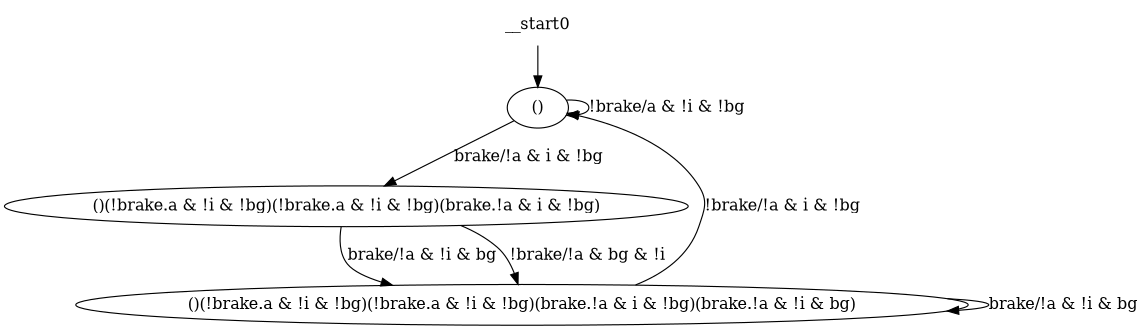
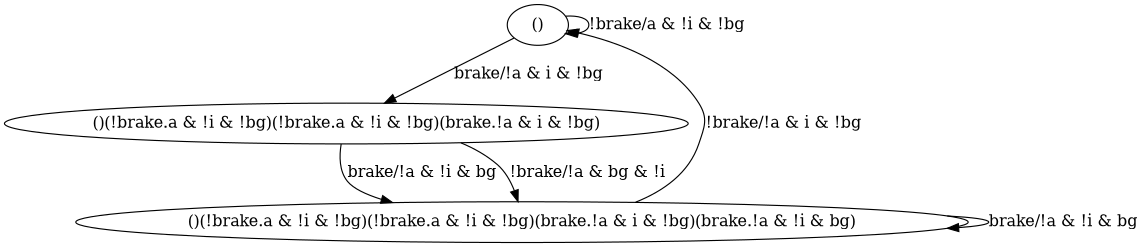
  digraph {
    n1 [label="()"]
    n2 [label="()(!brake.a & !i & !bg)(!brake.a & !i & !bg)(brake.!a & i & !bg)"]
    n3 [label="()(!brake.a & !i & !bg)(!brake.a & !i & !bg)(brake.!a & i & !bg)(brake.!a & !i & bg)"]
-   __start0 [shape=none]
    n1 -> n1 [label="!brake/a & !i & !bg"]
    n1 -> n2 [label="brake/!a & i & !bg"]
    n2 -> n3 [label="brake/!a & !i & bg"]
    n2 -> n3 [label="!brake/!a & bg & !i"]
    n3 -> n1 [label="!brake/!a & i & !bg"]
    n3 -> n3 [label="brake/!a & !i & bg"]
-   __start0 -> n1
  }
